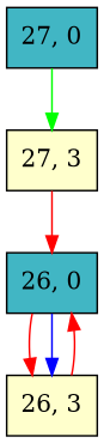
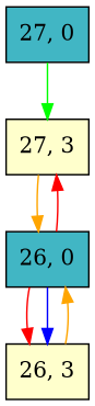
  digraph {
    node [fillcolor="/ylgnbu5/3" shape=record style=filled]
    edge [color=orange]
    n1 [label="{27, 0}"]
    n2 [fillcolor="/ylgnbu5/1" label="{27, 3}"]
    n3 [label="{26, 0}"]
    n4 [fillcolor="/ylgnbu5/1" label="{26, 3}"]
    n1 -> n2 [color=green]
-   n2 -> n3 [color=red]
+   n2 -> n3
+   n3 -> n2 [color=red]
    n3 -> n4 [color=red]
    n3 -> n4 [color=blue]
-   n4 -> n3 [color=red]
+   n4 -> n3
  }
